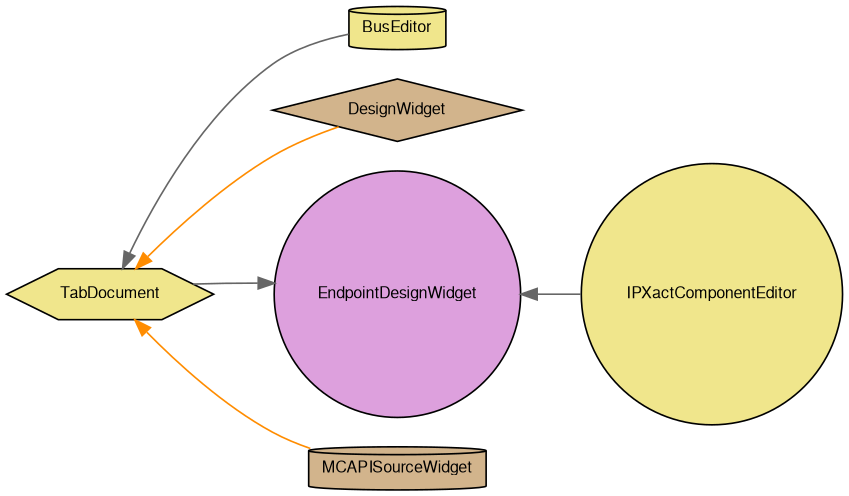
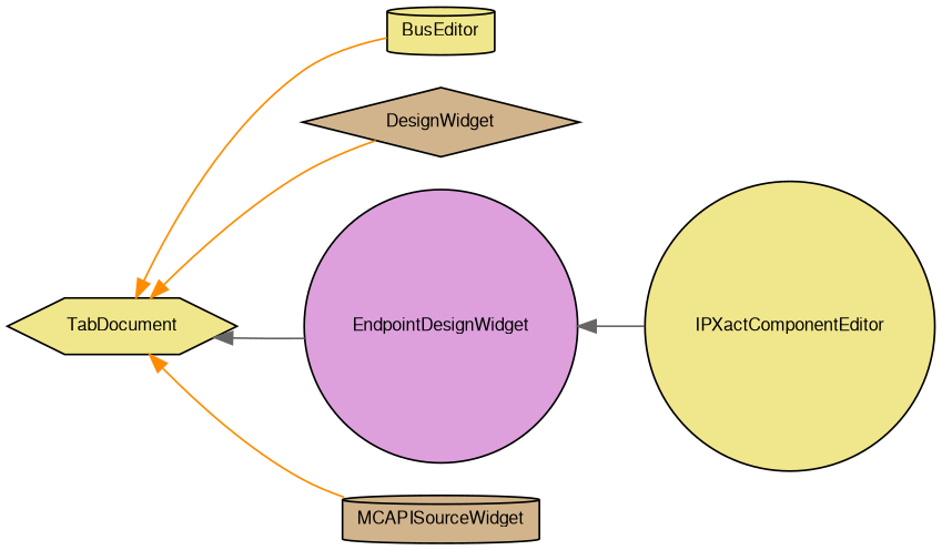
  digraph {
    rankdir=LR
    node [color=black fillcolor=khaki fontname=FreeSans fontsize=10 shape=cylinder style=filled]
    edge [color=darkorange dir=back fontname=FreeSans fontsize=10 labelfontname=FreeSans labelfontsize=10 style=solid]
    n1 [fontcolor=black height=0.2 label=TabDocument shape=hexagon width=0.4]
    n2 [height=0.2 label=BusEditor width=0.4]
    n3 [fillcolor=tan height=0.2 label=DesignWidget shape=diamond width=0.4]
    n4 [fillcolor=plum height=0.2 label=EndpointDesignWidget shape=circle width=0.4]
    n5 [fillcolor=tan height=0.2 label=MCAPISourceWidget width=0.4]
    n6 [height=0.2 label=IPXactComponentEditor shape=circle width=0.4]
-   n1 -> n2 [color=gray40]
+   n1 -> n2
    n1 -> n3
-   n4 -> n1 [color=gray40]
+   n1 -> n4 [color=gray40]
    n1 -> n5
    n4 -> n6 [color=gray40]
  }
